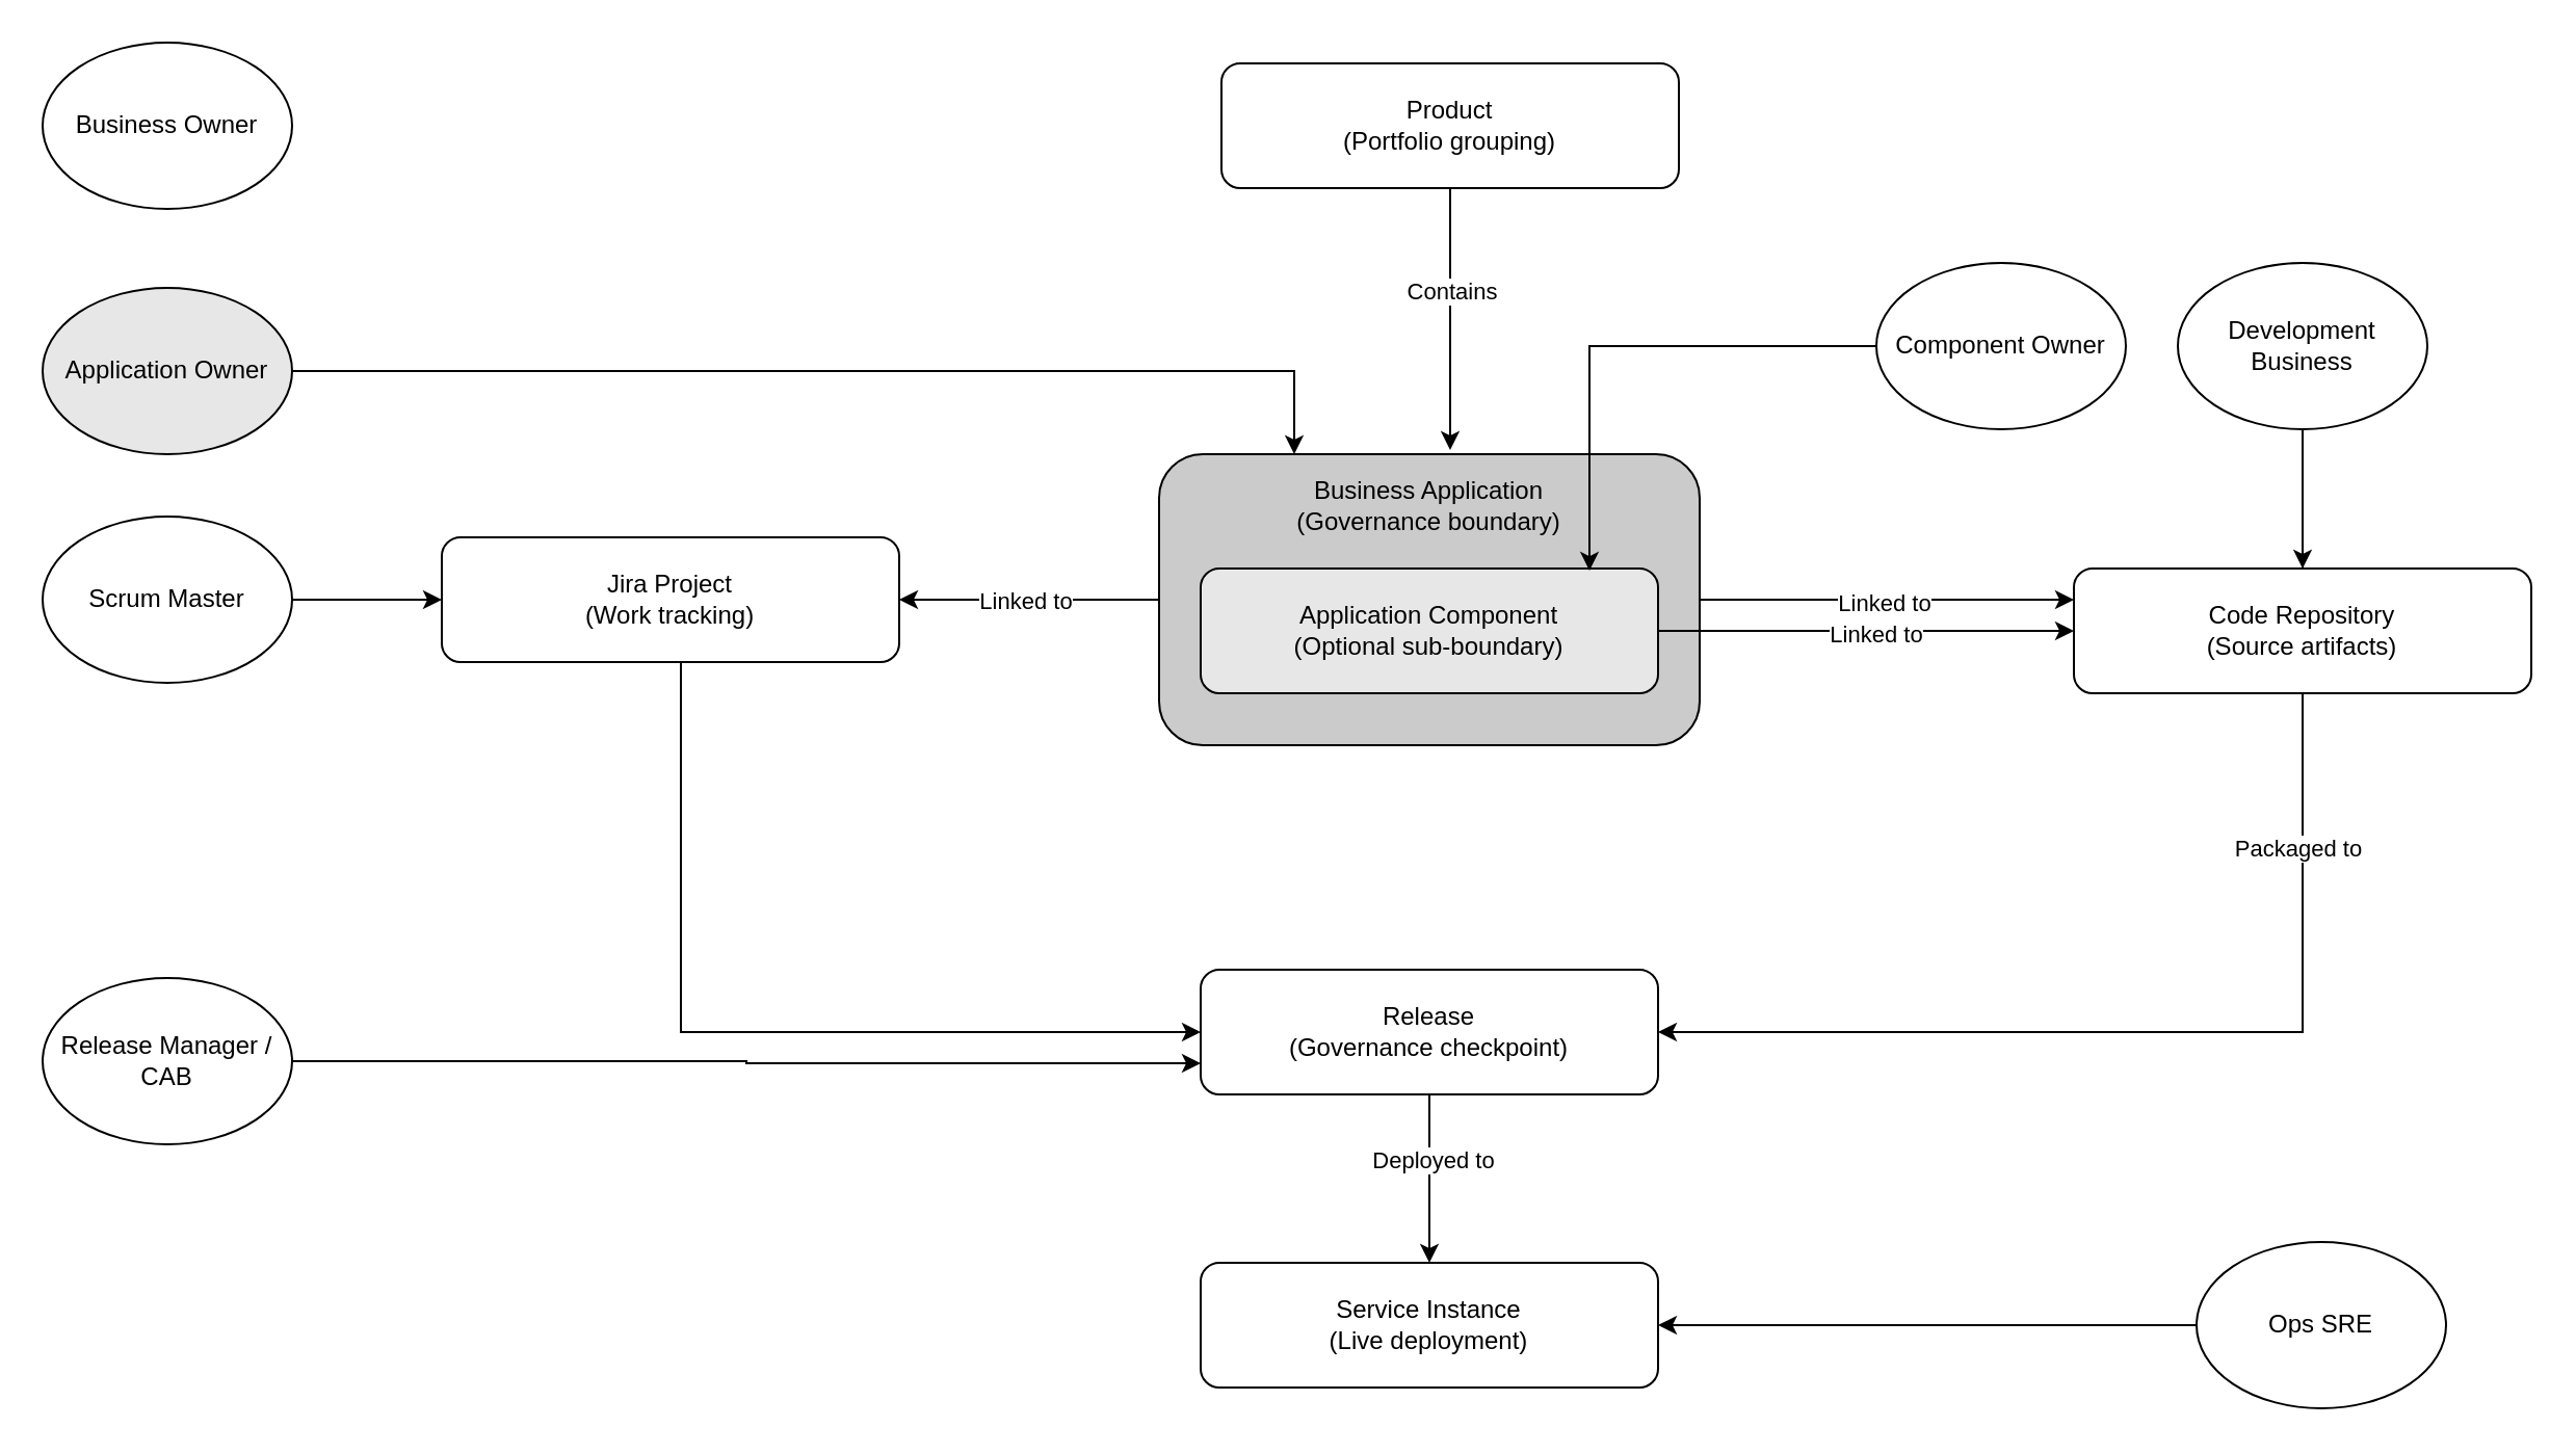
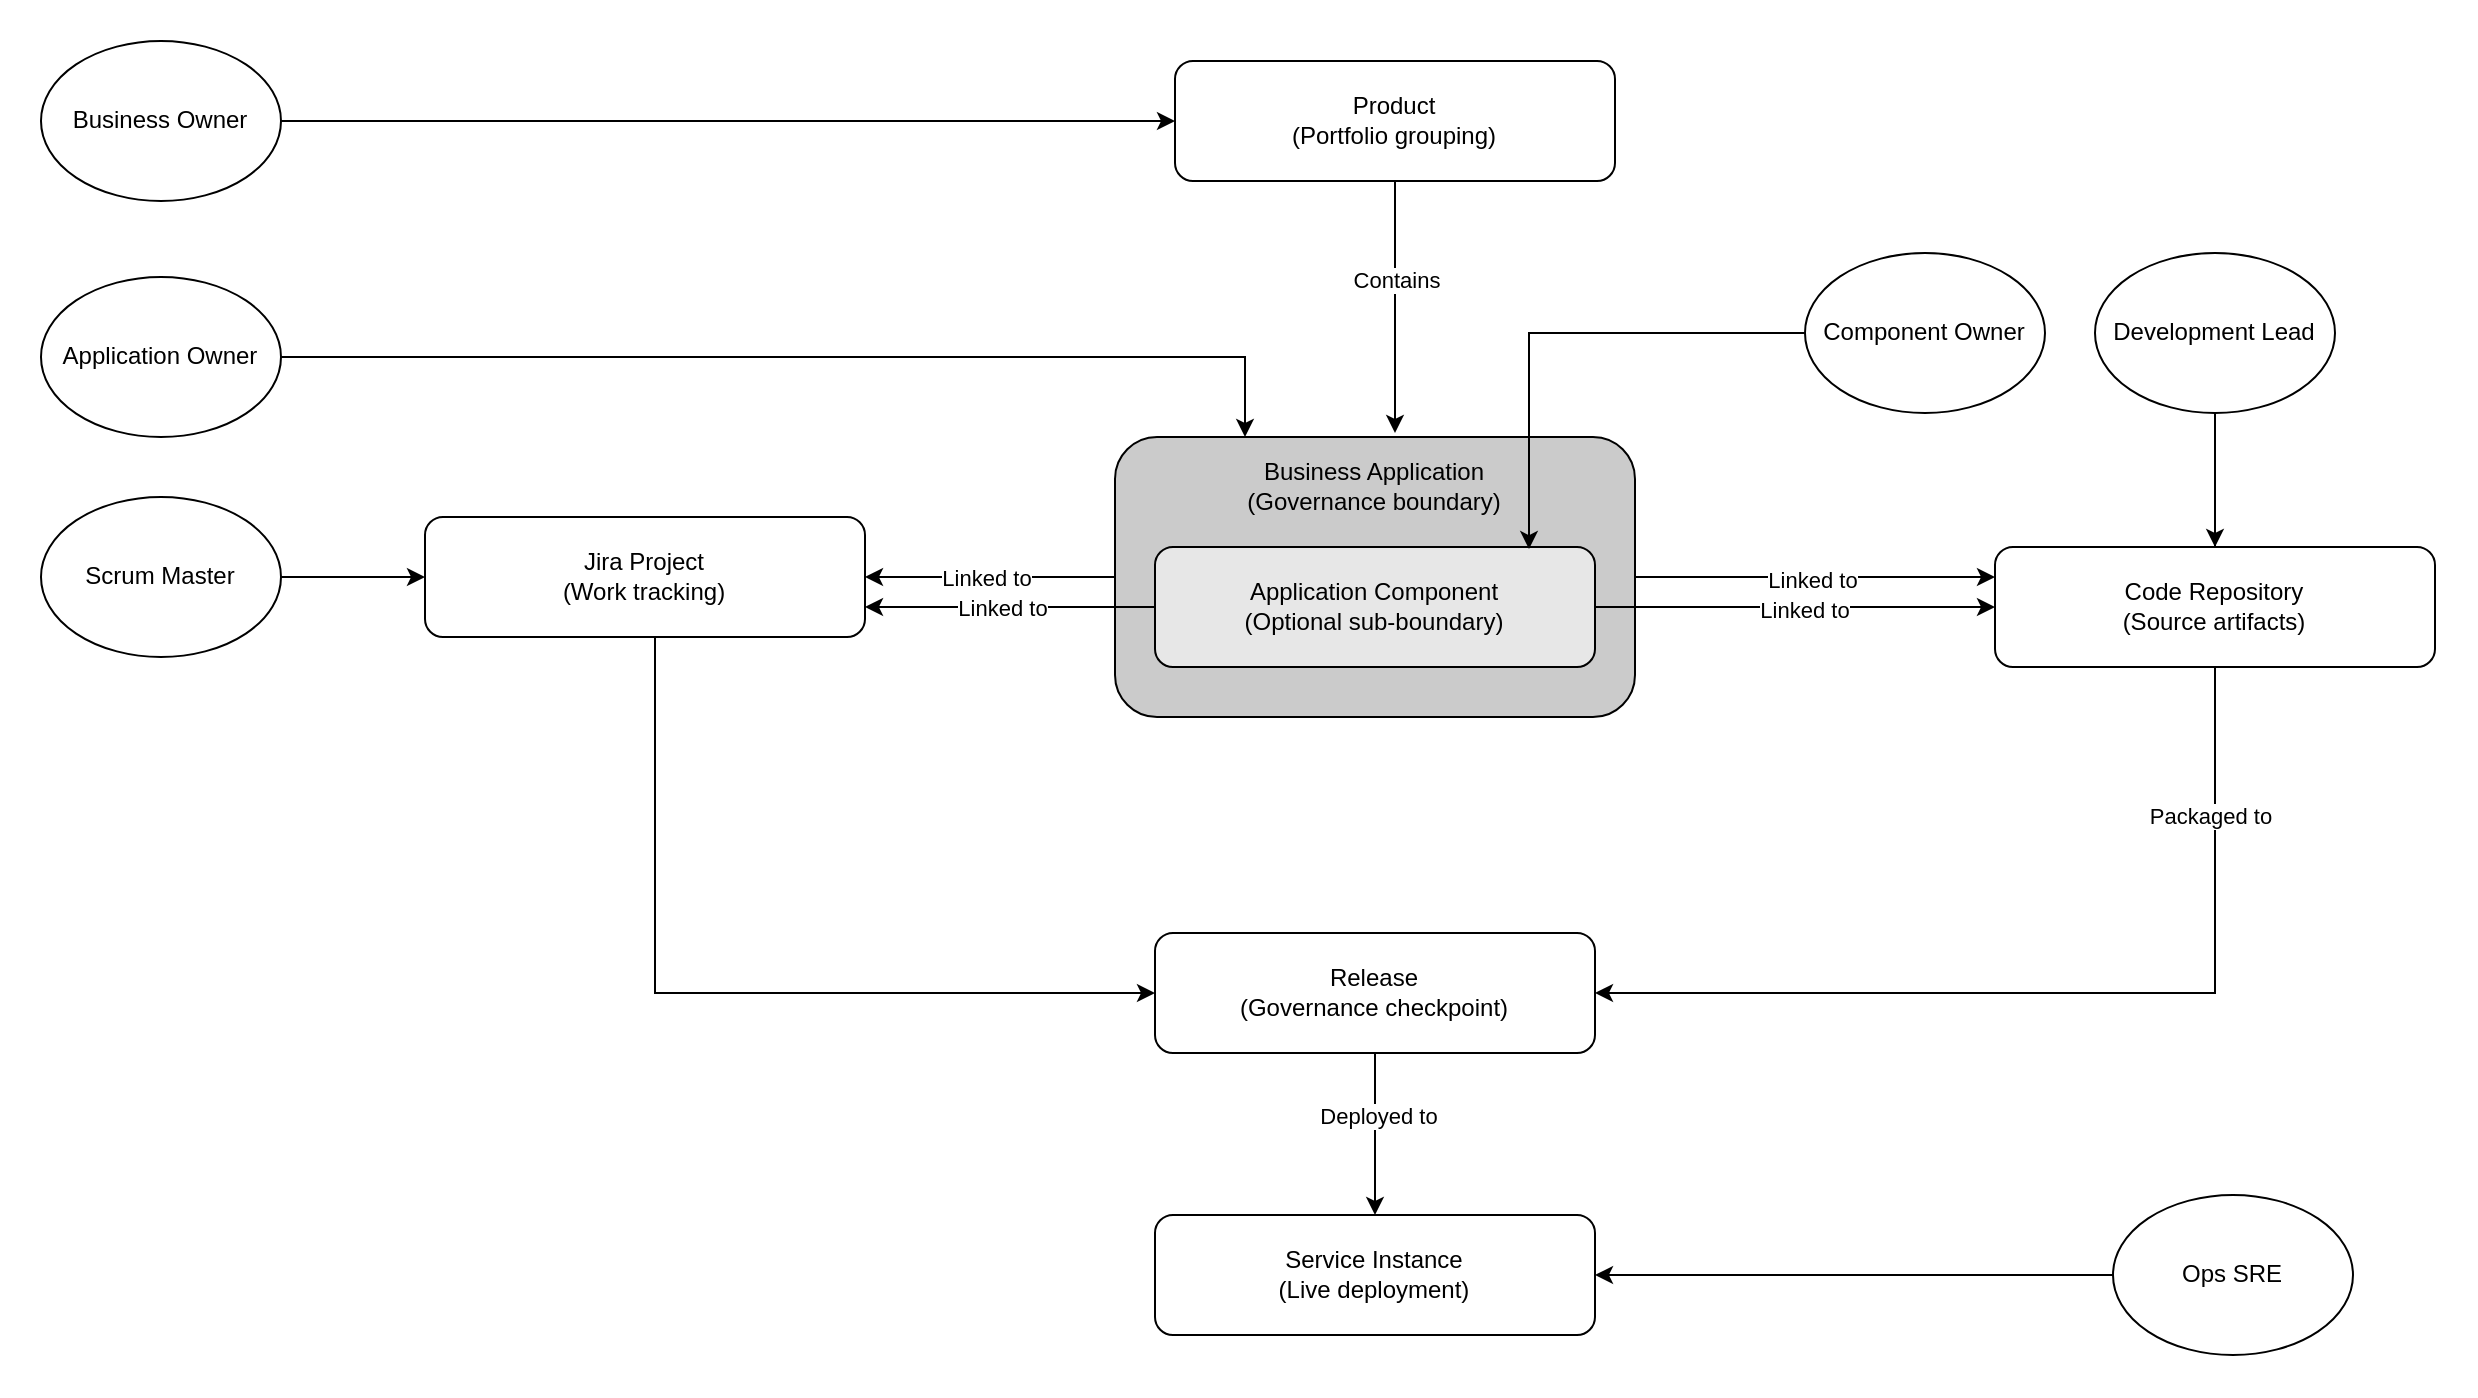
  <mxCell id="0" />
  <mxCell id="1" parent="0" />
  <mxCell id="2" style="edgeStyle=orthogonalEdgeStyle;rounded=0;orthogonalLoop=1;jettySize=auto;html=1;" edge="1" parent="1" source="6" target="29"><mxGeometry relative="1" as="geometry" /></mxCell>
  <mxCell id="3" value="Linked to" style="edgeLabel;html=1;align=center;verticalAlign=middle;resizable=0;points=[];" vertex="1" connectable="0" parent="2"><mxGeometry x="0.04" relative="1" as="geometry"><mxPoint as="offset" /></mxGeometry></mxCell>
  <mxCell id="4" style="edgeStyle=orthogonalEdgeStyle;rounded=0;orthogonalLoop=1;jettySize=auto;html=1;entryX=0;entryY=0.25;entryDx=0;entryDy=0;" edge="1" parent="1" source="6" target="27"><mxGeometry relative="1" as="geometry" /></mxCell>
  <mxCell id="5" value="Linked to" style="edgeLabel;html=1;align=center;verticalAlign=middle;resizable=0;points=[];" vertex="1" connectable="0" parent="4"><mxGeometry x="-0.022" y="-1" relative="1" as="geometry"><mxPoint as="offset" /></mxGeometry></mxCell>
  <mxCell id="6" value="" style="rounded=1;whiteSpace=wrap;html=1;fillColor=#CBCBCB;" vertex="1" parent="1"><mxGeometry x="557" y="218" width="260" height="140" as="geometry" /></mxCell>
  <mxCell id="7" style="edgeStyle=orthogonalEdgeStyle;rounded=0;orthogonalLoop=1;jettySize=auto;html=1;" edge="1" parent="1" source="9"><mxGeometry relative="1" as="geometry"><mxPoint x="697" y="216" as="targetPoint" /></mxGeometry></mxCell>
  <mxCell id="8" value="Contains" style="edgeLabel;html=1;align=center;verticalAlign=middle;resizable=0;points=[];" vertex="1" connectable="0" parent="7"><mxGeometry x="-0.225" relative="1" as="geometry"><mxPoint as="offset" /></mxGeometry></mxCell>
  <mxCell id="9" value="Product&lt;div&gt;(Portfolio grouping)&lt;/div&gt;" style="rounded=1;whiteSpace=wrap;html=1;" vertex="1" parent="1"><mxGeometry x="587" y="30" width="220" height="60" as="geometry" /></mxCell>
+ <mxCell id="10" style="edgeStyle=orthogonalEdgeStyle;rounded=0;orthogonalLoop=1;jettySize=auto;html=1;entryX=1;entryY=0.75;entryDx=0;entryDy=0;" edge="1" parent="1" source="14" target="29"><mxGeometry relative="1" as="geometry" /></mxCell>
+ <mxCell id="11" value="Linked to" style="edgeLabel;html=1;align=center;verticalAlign=middle;resizable=0;points=[];" vertex="1" connectable="0" parent="10"><mxGeometry x="0.062" relative="1" as="geometry"><mxPoint as="offset" /></mxGeometry></mxCell>
  <mxCell id="12" style="edgeStyle=orthogonalEdgeStyle;rounded=0;orthogonalLoop=1;jettySize=auto;html=1;entryX=0;entryY=0.5;entryDx=0;entryDy=0;" edge="1" parent="1" source="14" target="27"><mxGeometry relative="1" as="geometry" /></mxCell>
  <mxCell id="13" value="Linked to" style="edgeLabel;html=1;align=center;verticalAlign=middle;resizable=0;points=[];" vertex="1" connectable="0" parent="12"><mxGeometry x="0.04" y="-1" relative="1" as="geometry"><mxPoint as="offset" /></mxGeometry></mxCell>
  <mxCell id="14" value="Application Component&lt;div&gt;(Optional sub-boundary)&lt;/div&gt;" style="rounded=1;whiteSpace=wrap;html=1;fillColor=#E7E7E7;" vertex="1" parent="1"><mxGeometry x="577" y="273" width="220" height="60" as="geometry" /></mxCell>
  <mxCell id="15" value="Business Application&lt;div&gt;(Governance boundary)&lt;/div&gt;" style="text;html=1;align=center;verticalAlign=middle;whiteSpace=wrap;rounded=0;" vertex="1" parent="1"><mxGeometry x="607" y="228" width="160" height="30" as="geometry" /></mxCell>
  <mxCell id="16" style="edgeStyle=orthogonalEdgeStyle;rounded=0;orthogonalLoop=1;jettySize=auto;html=1;exitX=0.5;exitY=1;exitDx=0;exitDy=0;entryX=0.5;entryY=0;entryDx=0;entryDy=0;" edge="1" parent="1" source="18" target="19"><mxGeometry relative="1" as="geometry" /></mxCell>
  <mxCell id="17" value="Deployed to" style="edgeLabel;html=1;align=center;verticalAlign=middle;resizable=0;points=[];" vertex="1" connectable="0" parent="16"><mxGeometry x="-0.235" y="1" relative="1" as="geometry"><mxPoint as="offset" /></mxGeometry></mxCell>
  <mxCell id="18" value="Release&lt;div&gt;(Governance checkpoint)&lt;/div&gt;" style="rounded=1;whiteSpace=wrap;html=1;" vertex="1" parent="1"><mxGeometry x="577" y="466" width="220" height="60" as="geometry" /></mxCell>
  <mxCell id="19" value="Service Instance&lt;div&gt;(Live deployment)&lt;/div&gt;" style="rounded=1;whiteSpace=wrap;html=1;" vertex="1" parent="1"><mxGeometry x="577" y="607" width="220" height="60" as="geometry" /></mxCell>
+ <mxCell id="20" style="edgeStyle=orthogonalEdgeStyle;rounded=0;orthogonalLoop=1;jettySize=auto;html=1;" edge="1" parent="1" source="21" target="9"><mxGeometry relative="1" as="geometry" /></mxCell>
  <mxCell id="21" value="Business Owner" style="ellipse;whiteSpace=wrap;html=1;" vertex="1" parent="1"><mxGeometry x="20" y="20" width="120" height="80" as="geometry" /></mxCell>
  <mxCell id="22" style="edgeStyle=orthogonalEdgeStyle;rounded=0;orthogonalLoop=1;jettySize=auto;html=1;entryX=0.25;entryY=0;entryDx=0;entryDy=0;" edge="1" parent="1" source="23" target="6"><mxGeometry relative="1" as="geometry" /></mxCell>
- <mxCell id="23" value="Application Owner" style="ellipse;whiteSpace=wrap;html=1;fillColor=#e7e7e7;" vertex="1" parent="1"><mxGeometry x="20" y="138" width="120" height="80" as="geometry" /></mxCell>
+ <mxCell id="23" value="Application Owner" style="ellipse;whiteSpace=wrap;html=1;" vertex="1" parent="1"><mxGeometry x="20" y="138" width="120" height="80" as="geometry" /></mxCell>
  <mxCell id="24" value="Component Owner" style="ellipse;whiteSpace=wrap;html=1;" vertex="1" parent="1"><mxGeometry x="902" y="126" width="120" height="80" as="geometry" /></mxCell>
  <mxCell id="25" style="edgeStyle=orthogonalEdgeStyle;rounded=0;orthogonalLoop=1;jettySize=auto;html=1;entryX=1;entryY=0.5;entryDx=0;entryDy=0;" edge="1" parent="1" target="18"><mxGeometry relative="1" as="geometry"><mxPoint x="1107" y="256" as="sourcePoint" /><mxPoint x="817" y="496" as="targetPoint" /><Array as="points"><mxPoint x="1107" y="496" /></Array></mxGeometry></mxCell>
  <mxCell id="26" value="Packaged to" style="edgeLabel;html=1;align=center;verticalAlign=middle;resizable=0;points=[];" vertex="1" connectable="0" parent="25"><mxGeometry x="-0.451" y="-3" relative="1" as="geometry"><mxPoint as="offset" /></mxGeometry></mxCell>
  <mxCell id="27" value="Code Repository&lt;div&gt;(Source artifacts)&lt;/div&gt;" style="rounded=1;whiteSpace=wrap;html=1;" vertex="1" parent="1"><mxGeometry x="997" y="273" width="220" height="60" as="geometry" /></mxCell>
  <mxCell id="28" style="edgeStyle=orthogonalEdgeStyle;rounded=0;orthogonalLoop=1;jettySize=auto;html=1;entryX=0;entryY=0.5;entryDx=0;entryDy=0;" edge="1" parent="1" source="29" target="18"><mxGeometry relative="1" as="geometry"><Array as="points"><mxPoint x="327" y="496" /></Array></mxGeometry></mxCell>
  <mxCell id="29" value="Jira Project&lt;div&gt;(Work tracking)&lt;/div&gt;" style="rounded=1;whiteSpace=wrap;html=1;" vertex="1" parent="1"><mxGeometry x="212" y="258" width="220" height="60" as="geometry" /></mxCell>
  <mxCell id="30" style="edgeStyle=orthogonalEdgeStyle;rounded=0;orthogonalLoop=1;jettySize=auto;html=1;entryX=0;entryY=0.5;entryDx=0;entryDy=0;" edge="1" parent="1" source="31" target="29"><mxGeometry relative="1" as="geometry" /></mxCell>
  <mxCell id="31" value="Scrum Master" style="ellipse;whiteSpace=wrap;html=1;" vertex="1" parent="1"><mxGeometry x="20" y="248" width="120" height="80" as="geometry" /></mxCell>
- <mxCell id="32" style="edgeStyle=orthogonalEdgeStyle;rounded=0;orthogonalLoop=1;jettySize=auto;html=1;entryX=0;entryY=0.75;entryDx=0;entryDy=0;" edge="1" parent="1" source="33" target="18"><mxGeometry relative="1" as="geometry"><mxPoint x="537" y="536" as="targetPoint" /></mxGeometry></mxCell>
- <mxCell id="33" value="Release Manager / CAB" style="ellipse;whiteSpace=wrap;html=1;" vertex="1" parent="1"><mxGeometry x="20" y="470" width="120" height="80" as="geometry" /></mxCell>
  <mxCell id="34" style="edgeStyle=orthogonalEdgeStyle;rounded=0;orthogonalLoop=1;jettySize=auto;html=1;entryX=1;entryY=0.5;entryDx=0;entryDy=0;" edge="1" parent="1" source="35" target="19"><mxGeometry relative="1" as="geometry" /></mxCell>
  <mxCell id="35" value="Ops SRE" style="ellipse;whiteSpace=wrap;html=1;" vertex="1" parent="1"><mxGeometry x="1056" y="597" width="120" height="80" as="geometry" /></mxCell>
  <mxCell id="36" style="edgeStyle=orthogonalEdgeStyle;rounded=0;orthogonalLoop=1;jettySize=auto;html=1;entryX=0.5;entryY=0;entryDx=0;entryDy=0;" edge="1" parent="1" source="37" target="27"><mxGeometry relative="1" as="geometry" /></mxCell>
- <mxCell id="37" value="Development Business" style="ellipse;whiteSpace=wrap;html=1;" vertex="1" parent="1"><mxGeometry x="1047" y="126" width="120" height="80" as="geometry" /></mxCell>
+ <mxCell id="37" value="Development Lead" style="ellipse;whiteSpace=wrap;html=1;" vertex="1" parent="1"><mxGeometry x="1047" y="126" width="120" height="80" as="geometry" /></mxCell>
  <mxCell id="38" style="edgeStyle=orthogonalEdgeStyle;rounded=0;orthogonalLoop=1;jettySize=auto;html=1;entryX=0.85;entryY=0.017;entryDx=0;entryDy=0;entryPerimeter=0;" edge="1" parent="1" source="24" target="14"><mxGeometry relative="1" as="geometry" /></mxCell>
